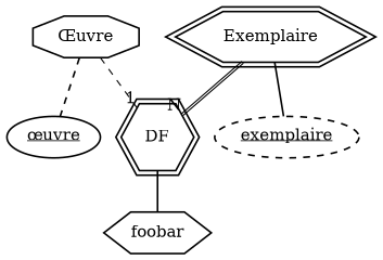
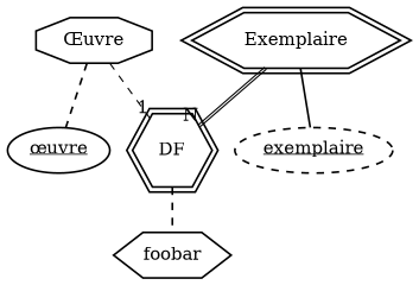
  graph {
    node [fillcolor="#FFFFFF" penwidth=1.5 shape=hexagon style=filled]
    edge [penwidth=1.5 style=bold]
    n1 [label="Œuvre" shape=octagon]
    n2 [label=<<u>œuvre</u>> shape=oval]
    n3 [height=0.7 label=DF peripheries=2]
    n4 [label=Exemplaire peripheries=2]
    n5 [label=<<u>exemplaire</u>> shape=oval style="dashed,filled"]
    n6 [label=foobar]
    n1 -- n2 [style=dashed]
    n1 -- n3 [color="#000000" headlabel=1 labeldistance=2 penwidth=1 style=dashed]
-   n3 -- n6 [color="#000000"]
+   n3 -- n6 [color="#000000" style=dashed]
    n4 -- n3 [color="#000000:#000000" headlabel=N labeldistance=2 penwidth=1]
    n4 -- n5
  }
